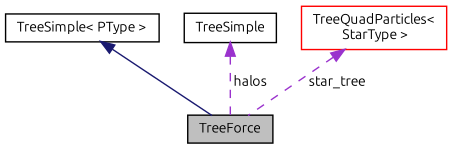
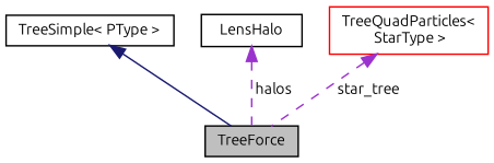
  digraph {
    fontname=Ubuntu
    node [color=black fillcolor=white fontname=Ubuntu fontsize=10 shape=record style=filled]
    edge [color=darkorchid3 dir=back fontname=Ubuntu fontsize=10 labelfontname=Helvetica labelfontsize=10 style=dashed]
    n1 [fillcolor=grey75 fontcolor=black height=0.2 label=TreeForce width=0.4]
    n2 [height=0.2 label="TreeSimple\< PType \>" width=0.4]
-   n3 [height=0.2 label=TreeSimple width=0.4]
+   n3 [height=0.2 label=LensHalo width=0.4]
    n4 [color=red height=0.2 label="TreeQuadParticles\<\l StarType \>" width=0.4]
    n2 -> n1 [color=midnightblue style=solid]
    n3 -> n1 [label=" halos"]
    n4 -> n1 [label=" star_tree"]
  }
